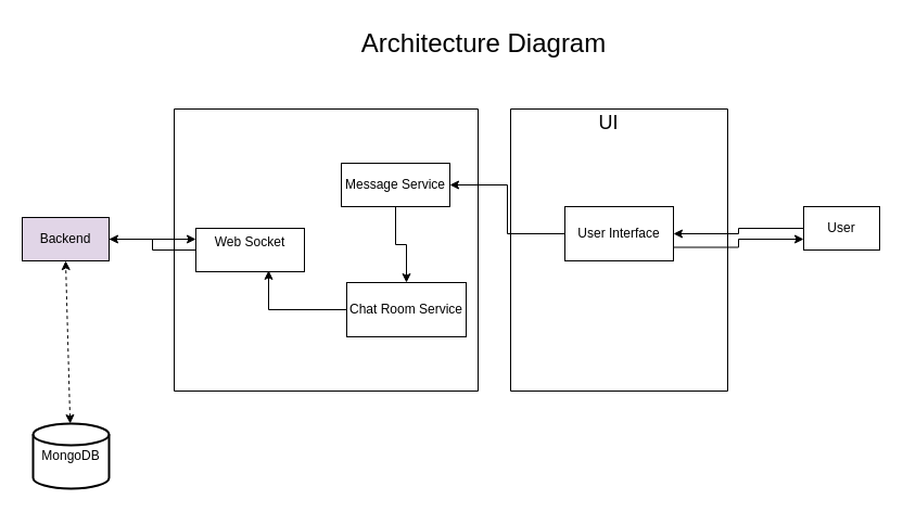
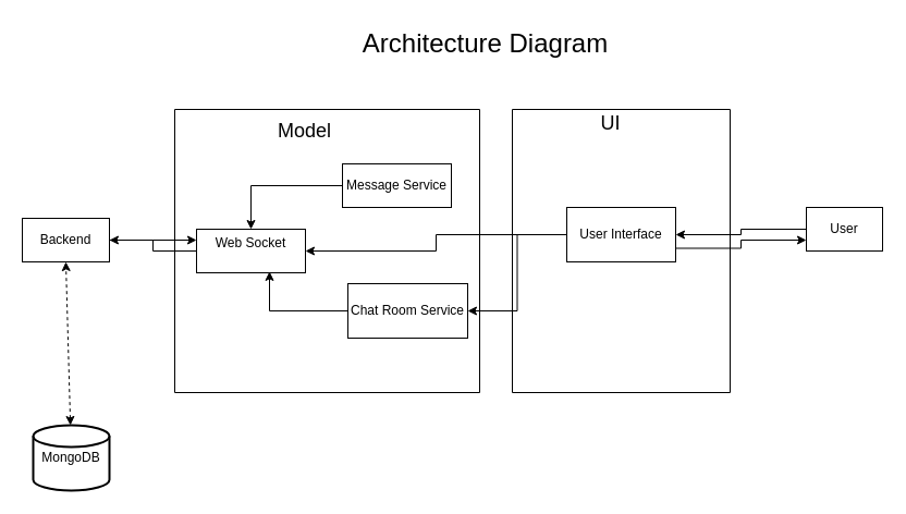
  <mxCell id="0" />
  <mxCell id="1" parent="0" />
  <mxCell id="2" style="edgeStyle=orthogonalEdgeStyle;rounded=0;orthogonalLoop=1;jettySize=auto;html=1;entryX=0;entryY=0.25;entryDx=0;entryDy=0;" edge="1" parent="1" source="3" target="16"><mxGeometry relative="1" as="geometry" /></mxCell>
- <mxCell id="3" value="Backend" style="rounded=0;whiteSpace=wrap;html=1;fillColor=#e1d5e7;" vertex="1" parent="1"><mxGeometry x="20" y="200" width="80" height="40" as="geometry" /></mxCell>
+ <mxCell id="3" value="Backend" style="rounded=0;whiteSpace=wrap;html=1;" vertex="1" parent="1"><mxGeometry x="20" y="200" width="80" height="40" as="geometry" /></mxCell>
  <mxCell id="4" style="edgeStyle=orthogonalEdgeStyle;rounded=0;orthogonalLoop=1;jettySize=auto;html=1;" edge="1" parent="1" source="5" target="9"><mxGeometry relative="1" as="geometry" /></mxCell>
  <mxCell id="5" value="User" style="rounded=0;whiteSpace=wrap;html=1;" vertex="1" parent="1"><mxGeometry x="740" y="190" width="70" height="40" as="geometry" /></mxCell>
- <mxCell id="6" style="edgeStyle=orthogonalEdgeStyle;rounded=0;orthogonalLoop=1;jettySize=auto;html=1;entryX=1;entryY=0.5;entryDx=0;entryDy=0;" edge="1" parent="1" source="9" target="14"><mxGeometry relative="1" as="geometry" /></mxCell>
+ <mxCell id="6" style="edgeStyle=orthogonalEdgeStyle;rounded=0;orthogonalLoop=1;jettySize=auto;html=1;" edge="1" parent="1" source="9" target="16"><mxGeometry relative="1" as="geometry" /></mxCell>
+ <mxCell id="7" style="edgeStyle=orthogonalEdgeStyle;rounded=0;orthogonalLoop=1;jettySize=auto;html=1;entryX=1;entryY=0.5;entryDx=0;entryDy=0;" edge="1" parent="1" source="9" target="10"><mxGeometry relative="1" as="geometry" /></mxCell>
  <mxCell id="8" style="edgeStyle=orthogonalEdgeStyle;rounded=0;orthogonalLoop=1;jettySize=auto;html=1;entryX=0;entryY=0.75;entryDx=0;entryDy=0;exitX=1;exitY=0.75;exitDx=0;exitDy=0;" edge="1" parent="1" source="9" target="5"><mxGeometry relative="1" as="geometry" /></mxCell>
  <mxCell id="9" value="User Interface" style="rounded=0;whiteSpace=wrap;html=1;" vertex="1" parent="1"><mxGeometry x="520" y="190" width="100" height="50" as="geometry" /></mxCell>
  <mxCell id="10" value="Chat Room Service" style="rounded=0;whiteSpace=wrap;html=1;" vertex="1" parent="1"><mxGeometry x="319" y="260" width="110" height="50" as="geometry" /></mxCell>
  <mxCell id="11" value="MongoDB" style="strokeWidth=2;html=1;shape=mxgraph.flowchart.database;whiteSpace=wrap;" vertex="1" parent="1"><mxGeometry x="30" y="390" width="70" height="60" as="geometry" /></mxCell>
  <mxCell id="12" value="" style="swimlane;startSize=0;" vertex="1" parent="1"><mxGeometry x="160" y="100" width="280" height="260" as="geometry" /></mxCell>
- <mxCell id="13" style="edgeStyle=orthogonalEdgeStyle;rounded=0;orthogonalLoop=1;jettySize=auto;html=1;" edge="1" parent="12" source="14" target="10"><mxGeometry relative="1" as="geometry" /></mxCell>
+ <mxCell id="13" style="edgeStyle=orthogonalEdgeStyle;rounded=0;orthogonalLoop=1;jettySize=auto;html=1;entryX=0.5;entryY=0;entryDx=0;entryDy=0;" edge="1" parent="12" source="14" target="16"><mxGeometry relative="1" as="geometry" /></mxCell>
  <mxCell id="14" value="Message Service" style="rounded=0;whiteSpace=wrap;html=1;" vertex="1" parent="12"><mxGeometry x="154" y="50" width="100" height="40" as="geometry" /></mxCell>
+ <mxCell id="15" value="&lt;font style=&quot;font-size: 18px;&quot;&gt;Model&lt;/font&gt;" style="text;html=1;align=center;verticalAlign=middle;resizable=0;points=[];autosize=1;strokeColor=none;fillColor=none;" vertex="1" parent="12"><mxGeometry x="84" width="70" height="40" as="geometry" /></mxCell>
  <mxCell id="16" value="Web&amp;nbsp;&lt;span style=&quot;background-color: initial;&quot;&gt;Socket&lt;/span&gt;&lt;div&gt;&lt;div&gt;&lt;br&gt;&lt;/div&gt;&lt;/div&gt;" style="rounded=0;whiteSpace=wrap;html=1;" vertex="1" parent="12"><mxGeometry x="20" y="110" width="100" height="40" as="geometry" /></mxCell>
  <mxCell id="17" value="" style="swimlane;startSize=0;" vertex="1" parent="1"><mxGeometry x="470" y="100" width="200" height="260" as="geometry" /></mxCell>
  <mxCell id="18" value="&lt;font style=&quot;font-size: 18px;&quot;&gt;UI&lt;/font&gt;" style="text;html=1;align=center;verticalAlign=middle;resizable=0;points=[];autosize=1;strokeColor=none;fillColor=none;" vertex="1" parent="1"><mxGeometry x="540" y="93" width="40" height="40" as="geometry" /></mxCell>
  <mxCell id="19" value="" style="endArrow=classic;startArrow=classic;html=1;rounded=0;entryX=0.5;entryY=1;entryDx=0;entryDy=0;dashed=1;" edge="1" parent="1" source="11" target="3"><mxGeometry width="50" height="50" relative="1" as="geometry"><mxPoint x="30" y="320" as="sourcePoint" /><mxPoint x="80" y="270" as="targetPoint" /></mxGeometry></mxCell>
  <mxCell id="20" style="edgeStyle=orthogonalEdgeStyle;rounded=0;orthogonalLoop=1;jettySize=auto;html=1;entryX=0.67;entryY=0.972;entryDx=0;entryDy=0;entryPerimeter=0;" edge="1" parent="1" source="10" target="16"><mxGeometry relative="1" as="geometry" /></mxCell>
  <mxCell id="21" style="edgeStyle=orthogonalEdgeStyle;rounded=0;orthogonalLoop=1;jettySize=auto;html=1;entryX=1;entryY=0.5;entryDx=0;entryDy=0;" edge="1" parent="1" source="16" target="3"><mxGeometry relative="1" as="geometry" /></mxCell>
  <mxCell id="22" value="&lt;font style=&quot;font-size: 24px;&quot;&gt;Architecture Diagram&lt;/font&gt;" style="text;html=1;align=center;verticalAlign=middle;resizable=0;points=[];autosize=1;strokeColor=none;fillColor=none;" vertex="1" parent="1"><mxGeometry x="320" y="20" width="250" height="40" as="geometry" /></mxCell>
